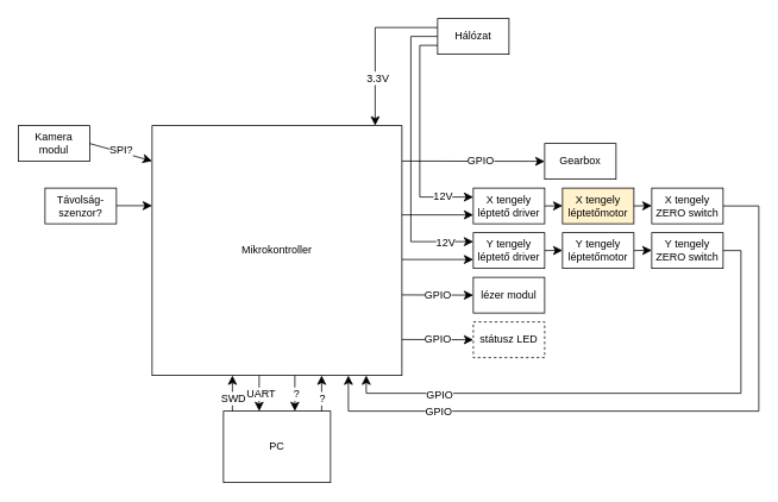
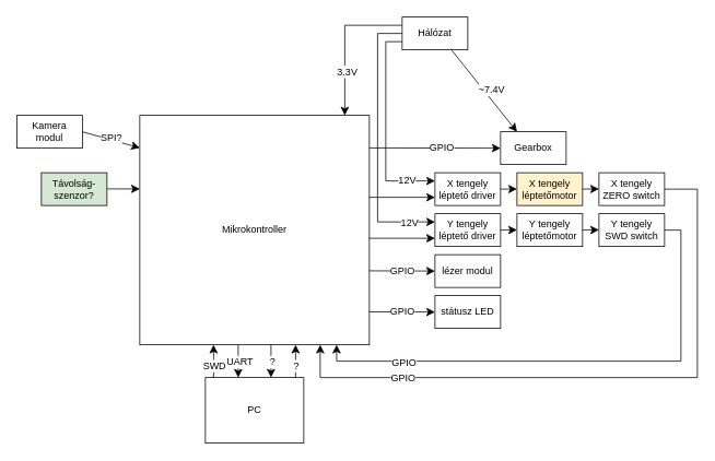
  <mxCell id="0" />
  <mxCell id="1" parent="0" />
  <mxCell id="2" value="Mikrokontroller" style="rounded=0;whiteSpace=wrap;html=1;" parent="1" vertex="1"><mxGeometry x="170" y="140" width="280" height="280" as="geometry" /></mxCell>
  <mxCell id="3" value="X tengely léptetőmotor" style="rounded=0;whiteSpace=wrap;html=1;fillColor=#fff2cc;" parent="1" vertex="1"><mxGeometry x="630" y="210" width="80" height="40" as="geometry" /></mxCell>
  <mxCell id="4" value="Y&amp;nbsp;tengely léptetőmotor" style="rounded=0;whiteSpace=wrap;html=1;" parent="1" vertex="1"><mxGeometry x="630" y="260" width="80" height="40" as="geometry" /></mxCell>
  <mxCell id="5" value="Kamera modul" style="rounded=0;whiteSpace=wrap;html=1;" parent="1" vertex="1"><mxGeometry x="20" y="140" width="80" height="40" as="geometry" /></mxCell>
  <mxCell id="6" value="lézer modul" style="rounded=0;whiteSpace=wrap;html=1;" parent="1" vertex="1"><mxGeometry x="530" y="310" width="80" height="40" as="geometry" /></mxCell>
- <mxCell id="7" value="státusz LED" style="rounded=0;whiteSpace=wrap;html=1;dashed=1;" parent="1" vertex="1"><mxGeometry x="530" y="360" width="80" height="40" as="geometry" /></mxCell>
+ <mxCell id="7" value="státusz LED" style="rounded=0;whiteSpace=wrap;html=1;" parent="1" vertex="1"><mxGeometry x="530" y="360" width="80" height="40" as="geometry" /></mxCell>
  <mxCell id="8" value="Gearbox" style="rounded=0;whiteSpace=wrap;html=1;" parent="1" vertex="1"><mxGeometry x="610" y="160" width="80" height="40" as="geometry" /></mxCell>
- <mxCell id="9" value="Távolság-szenzor?" style="rounded=0;whiteSpace=wrap;html=1;" vertex="1" parent="1"><mxGeometry x="50" y="210" width="80" height="40" as="geometry" /></mxCell>
+ <mxCell id="9" value="Távolság-szenzor?" style="rounded=0;whiteSpace=wrap;html=1;fillColor=#d5e8d4;" vertex="1" parent="1"><mxGeometry x="50" y="210" width="80" height="40" as="geometry" /></mxCell>
  <mxCell id="10" value="PC" style="rounded=0;whiteSpace=wrap;html=1;" vertex="1" parent="1"><mxGeometry x="250" y="460" width="120" height="80" as="geometry" /></mxCell>
  <mxCell id="11" value="" style="endArrow=classic;html=1;rounded=0;fontSize=12;startSize=8;endSize=8;exitX=1;exitY=0.5;exitDx=0;exitDy=0;" edge="1" parent="1" source="5"><mxGeometry width="50" height="50" relative="1" as="geometry"><mxPoint x="130" y="179.71" as="sourcePoint" /><mxPoint x="170" y="179.71" as="targetPoint" /></mxGeometry></mxCell>
  <mxCell id="12" value="SPI?" style="edgeLabel;html=1;align=center;verticalAlign=middle;resizable=0;points=[];fontSize=12;" vertex="1" connectable="0" parent="11"><mxGeometry x="-0.255" y="1" relative="1" as="geometry"><mxPoint x="8" y="1" as="offset" /></mxGeometry></mxCell>
  <mxCell id="13" value="" style="endArrow=classic;html=1;rounded=0;fontSize=12;startSize=8;endSize=8;" edge="1" parent="1"><mxGeometry width="50" height="50" relative="1" as="geometry"><mxPoint x="260" y="460" as="sourcePoint" /><mxPoint x="260" y="420" as="targetPoint" /></mxGeometry></mxCell>
  <mxCell id="14" value="SWD" style="edgeLabel;html=1;align=center;verticalAlign=middle;resizable=0;points=[];fontSize=12;" vertex="1" connectable="0" parent="13"><mxGeometry x="-0.183" relative="1" as="geometry"><mxPoint y="1" as="offset" /></mxGeometry></mxCell>
  <mxCell id="15" value="" style="endArrow=classic;html=1;rounded=0;fontSize=12;startSize=8;endSize=8;" edge="1" parent="1"><mxGeometry width="50" height="50" relative="1" as="geometry"><mxPoint x="290" y="420" as="sourcePoint" /><mxPoint x="290" y="460" as="targetPoint" /></mxGeometry></mxCell>
  <mxCell id="16" value="UART" style="edgeLabel;html=1;align=center;verticalAlign=middle;resizable=0;points=[];fontSize=12;" vertex="1" connectable="0" parent="15"><mxGeometry x="-0.017" y="1" relative="1" as="geometry"><mxPoint as="offset" /></mxGeometry></mxCell>
  <mxCell id="17" value="" style="endArrow=classic;html=1;rounded=0;fontSize=12;startSize=8;endSize=8;entryX=0;entryY=0.5;entryDx=0;entryDy=0;" edge="1" parent="1" target="8"><mxGeometry width="50" height="50" relative="1" as="geometry"><mxPoint x="450" y="179.71" as="sourcePoint" /><mxPoint x="490" y="179.71" as="targetPoint" /></mxGeometry></mxCell>
  <mxCell id="18" value="GPIO" style="edgeLabel;html=1;align=center;verticalAlign=middle;resizable=0;points=[];fontSize=12;" vertex="1" connectable="0" parent="17"><mxGeometry x="0.185" y="-1" relative="1" as="geometry"><mxPoint x="-7" y="-1" as="offset" /></mxGeometry></mxCell>
  <mxCell id="19" value="" style="endArrow=classic;html=1;rounded=0;fontSize=12;startSize=8;endSize=8;" edge="1" parent="1"><mxGeometry width="50" height="50" relative="1" as="geometry"><mxPoint x="610" y="230" as="sourcePoint" /><mxPoint x="630" y="229.87" as="targetPoint" /></mxGeometry></mxCell>
  <mxCell id="20" value="" style="endArrow=classic;html=1;rounded=0;fontSize=12;startSize=8;endSize=8;" edge="1" parent="1"><mxGeometry width="50" height="50" relative="1" as="geometry"><mxPoint x="610" y="280" as="sourcePoint" /><mxPoint x="630" y="279.87" as="targetPoint" /></mxGeometry></mxCell>
  <mxCell id="21" value="" style="endArrow=classic;html=1;rounded=0;fontSize=12;startSize=8;endSize=8;entryX=0;entryY=0.5;entryDx=0;entryDy=0;" edge="1" parent="1" target="6"><mxGeometry width="50" height="50" relative="1" as="geometry"><mxPoint x="450" y="329.71" as="sourcePoint" /><mxPoint x="490" y="329.71" as="targetPoint" /></mxGeometry></mxCell>
  <mxCell id="22" value="GPIO" style="edgeLabel;html=1;align=center;verticalAlign=middle;resizable=0;points=[];fontSize=12;" vertex="1" connectable="0" parent="21"><mxGeometry x="-0.055" y="-2" relative="1" as="geometry"><mxPoint x="2" y="-2" as="offset" /></mxGeometry></mxCell>
  <mxCell id="23" value="" style="endArrow=classic;html=1;rounded=0;fontSize=12;startSize=8;endSize=8;entryX=0;entryY=0.5;entryDx=0;entryDy=0;" edge="1" parent="1" target="7"><mxGeometry width="50" height="50" relative="1" as="geometry"><mxPoint x="450" y="379.71" as="sourcePoint" /><mxPoint x="490" y="379.71" as="targetPoint" /></mxGeometry></mxCell>
  <mxCell id="24" value="GPIO" style="edgeLabel;html=1;align=center;verticalAlign=middle;resizable=0;points=[];fontSize=12;" vertex="1" connectable="0" parent="23"><mxGeometry x="0.085" y="-3" relative="1" as="geometry"><mxPoint x="-3" y="-3" as="offset" /></mxGeometry></mxCell>
  <mxCell id="25" value="" style="endArrow=classic;html=1;rounded=0;fontSize=12;startSize=8;endSize=8;" edge="1" parent="1"><mxGeometry width="50" height="50" relative="1" as="geometry"><mxPoint x="130" y="229.71" as="sourcePoint" /><mxPoint x="170" y="229.71" as="targetPoint" /></mxGeometry></mxCell>
  <mxCell id="26" value="X tengely ZERO switch" style="rounded=0;whiteSpace=wrap;html=1;" vertex="1" parent="1"><mxGeometry x="730" y="210" width="80" height="40" as="geometry" /></mxCell>
- <mxCell id="27" value="Y&amp;nbsp;tengely ZERO switch" style="rounded=0;whiteSpace=wrap;html=1;" vertex="1" parent="1"><mxGeometry x="730" y="260" width="80" height="40" as="geometry" /></mxCell>
+ <mxCell id="27" value="Y&amp;nbsp;tengely SWD switch" style="rounded=0;whiteSpace=wrap;html=1;" vertex="1" parent="1"><mxGeometry x="730" y="260" width="80" height="40" as="geometry" /></mxCell>
  <mxCell id="28" value="" style="endArrow=classic;html=1;rounded=0;fontSize=12;startSize=8;endSize=8;exitX=1;exitY=0.5;exitDx=0;exitDy=0;" edge="1" parent="1"><mxGeometry width="50" height="50" relative="1" as="geometry"><mxPoint x="810" y="230" as="sourcePoint" /><mxPoint x="390" y="420" as="targetPoint" /><Array as="points"><mxPoint x="850" y="230" /><mxPoint x="850" y="460" /><mxPoint x="390" y="460" /></Array></mxGeometry></mxCell>
  <mxCell id="29" value="GPIO" style="edgeLabel;html=1;align=center;verticalAlign=middle;resizable=0;points=[];fontSize=12;" vertex="1" connectable="0" parent="28"><mxGeometry x="0.634" y="1" relative="1" as="geometry"><mxPoint x="-1" y="-1" as="offset" /></mxGeometry></mxCell>
  <mxCell id="30" value="" style="endArrow=classic;html=1;rounded=0;fontSize=12;startSize=8;endSize=8;" edge="1" parent="1"><mxGeometry width="50" height="50" relative="1" as="geometry"><mxPoint x="710" y="280" as="sourcePoint" /><mxPoint x="730" y="279.71" as="targetPoint" /></mxGeometry></mxCell>
  <mxCell id="31" value="" style="endArrow=classic;html=1;rounded=0;fontSize=12;startSize=8;endSize=8;exitX=1;exitY=0.5;exitDx=0;exitDy=0;" edge="1" parent="1" source="27"><mxGeometry width="50" height="50" relative="1" as="geometry"><mxPoint x="700" y="280" as="sourcePoint" /><mxPoint x="410" y="420" as="targetPoint" /><Array as="points"><mxPoint x="830" y="280" /><mxPoint x="830" y="440" /><mxPoint x="410" y="440" /></Array></mxGeometry></mxCell>
  <mxCell id="32" value="GPIO" style="edgeLabel;html=1;align=center;verticalAlign=middle;resizable=0;points=[];fontSize=12;" vertex="1" connectable="0" parent="31"><mxGeometry x="0.679" y="1" relative="1" as="geometry"><mxPoint x="1" as="offset" /></mxGeometry></mxCell>
  <mxCell id="33" value="" style="endArrow=classic;html=1;rounded=0;fontSize=12;startSize=8;endSize=8;" edge="1" parent="1"><mxGeometry width="50" height="50" relative="1" as="geometry"><mxPoint x="710" y="230" as="sourcePoint" /><mxPoint x="730" y="229.72" as="targetPoint" /></mxGeometry></mxCell>
  <mxCell id="34" value="X tengely léptető driver" style="rounded=0;whiteSpace=wrap;html=1;" vertex="1" parent="1"><mxGeometry x="530" y="210" width="80" height="40" as="geometry" /></mxCell>
  <mxCell id="35" value="Y&amp;nbsp;tengely léptető driver" style="rounded=0;whiteSpace=wrap;html=1;" vertex="1" parent="1"><mxGeometry x="530" y="260" width="80" height="40" as="geometry" /></mxCell>
  <mxCell id="36" value="" style="endArrow=classic;html=1;rounded=0;fontSize=12;startSize=8;endSize=8;" edge="1" parent="1"><mxGeometry width="50" height="50" relative="1" as="geometry"><mxPoint x="450" y="240" as="sourcePoint" /><mxPoint x="530" y="240" as="targetPoint" /></mxGeometry></mxCell>
  <mxCell id="37" value="" style="endArrow=classic;html=1;rounded=0;fontSize=12;startSize=8;endSize=8;entryX=0;entryY=0.75;entryDx=0;entryDy=0;" edge="1" parent="1" target="35"><mxGeometry width="50" height="50" relative="1" as="geometry"><mxPoint x="450" y="290" as="sourcePoint" /><mxPoint x="490" y="290" as="targetPoint" /></mxGeometry></mxCell>
  <mxCell id="38" value="Hálózat" style="rounded=0;whiteSpace=wrap;html=1;" vertex="1" parent="1"><mxGeometry x="490" width="80" height="40" as="geometry" y="20" /></mxCell>
+ <mxCell id="39" value="" style="endArrow=classic;html=1;rounded=0;fontSize=12;startSize=8;endSize=8;entryX=0.25;entryY=0;entryDx=0;entryDy=0;exitX=0.75;exitY=1;exitDx=0;exitDy=0;" edge="1" parent="1" source="38" target="8"><mxGeometry width="50" height="50" relative="1" as="geometry"><mxPoint x="530" y="70" as="sourcePoint" /><mxPoint x="570" y="70" as="targetPoint" /></mxGeometry></mxCell>
+ <mxCell id="40" value="~7.4V" style="edgeLabel;html=1;align=center;verticalAlign=middle;resizable=0;points=[];fontSize=12;" vertex="1" connectable="0" parent="39"><mxGeometry x="0.223" y="2" relative="1" as="geometry"><mxPoint x="-2" y="-11" as="offset" /></mxGeometry></mxCell>
  <mxCell id="41" value="" style="endArrow=classic;html=1;rounded=0;fontSize=12;startSize=8;endSize=8;exitX=0;exitY=0.5;exitDx=0;exitDy=0;" edge="1" parent="1"><mxGeometry width="50" height="50" relative="1" as="geometry"><mxPoint x="490" y="30" as="sourcePoint" /><mxPoint x="420" y="140" as="targetPoint" /><Array as="points"><mxPoint x="420" y="30" /></Array></mxGeometry></mxCell>
  <mxCell id="42" value="3.3V" style="edgeLabel;html=1;align=center;verticalAlign=middle;resizable=0;points=[];fontSize=12;" vertex="1" connectable="0" parent="41"><mxGeometry x="0.223" y="2" relative="1" as="geometry"><mxPoint y="16" as="offset" /></mxGeometry></mxCell>
  <mxCell id="43" value="" style="endArrow=classic;html=1;rounded=0;fontSize=12;startSize=8;endSize=8;exitX=0;exitY=0.75;exitDx=0;exitDy=0;" edge="1" parent="1" source="38"><mxGeometry width="50" height="50" relative="1" as="geometry"><mxPoint x="470" y="50" as="sourcePoint" /><mxPoint x="530" y="220" as="targetPoint" /><Array as="points"><mxPoint x="470" y="50" /><mxPoint x="470" y="220" /></Array></mxGeometry></mxCell>
  <mxCell id="44" value="12V" style="edgeLabel;html=1;align=center;verticalAlign=middle;resizable=0;points=[];fontSize=12;" vertex="1" connectable="0" parent="43"><mxGeometry x="0.718" y="1" relative="1" as="geometry"><mxPoint as="offset" /></mxGeometry></mxCell>
  <mxCell id="45" value="" style="endArrow=classic;html=1;rounded=0;fontSize=12;startSize=8;endSize=8;exitX=0;exitY=0.5;exitDx=0;exitDy=0;entryX=0;entryY=0.25;entryDx=0;entryDy=0;" edge="1" parent="1" target="35"><mxGeometry width="50" height="50" relative="1" as="geometry"><mxPoint x="490" y="40" as="sourcePoint" /><mxPoint x="520" y="210" as="targetPoint" /><Array as="points"><mxPoint x="460" y="40" /><mxPoint x="460" y="270" /><mxPoint x="490" y="270" /></Array></mxGeometry></mxCell>
  <mxCell id="46" value="12V" style="edgeLabel;html=1;align=center;verticalAlign=middle;resizable=0;points=[];fontSize=12;" vertex="1" connectable="0" parent="45"><mxGeometry x="0.806" relative="1" as="geometry"><mxPoint as="offset" /></mxGeometry></mxCell>
  <mxCell id="47" value="" style="endArrow=classic;html=1;rounded=0;fontSize=12;startSize=8;endSize=8;" edge="1" parent="1"><mxGeometry width="50" height="50" relative="1" as="geometry"><mxPoint x="330" y="420" as="sourcePoint" /><mxPoint x="330" y="460" as="targetPoint" /></mxGeometry></mxCell>
  <mxCell id="48" value="?" style="edgeLabel;html=1;align=center;verticalAlign=middle;resizable=0;points=[];fontSize=12;" vertex="1" connectable="0" parent="47"><mxGeometry x="-0.017" y="1" relative="1" as="geometry"><mxPoint as="offset" /></mxGeometry></mxCell>
  <mxCell id="49" value="" style="endArrow=classic;html=1;rounded=0;fontSize=12;startSize=8;endSize=8;" edge="1" parent="1"><mxGeometry width="50" height="50" relative="1" as="geometry"><mxPoint x="360" y="460" as="sourcePoint" /><mxPoint x="360" y="420" as="targetPoint" /></mxGeometry></mxCell>
  <mxCell id="50" value="?" style="edgeLabel;html=1;align=center;verticalAlign=middle;resizable=0;points=[];fontSize=12;" vertex="1" connectable="0" parent="49"><mxGeometry x="-0.183" relative="1" as="geometry"><mxPoint y="1" as="offset" /></mxGeometry></mxCell>
